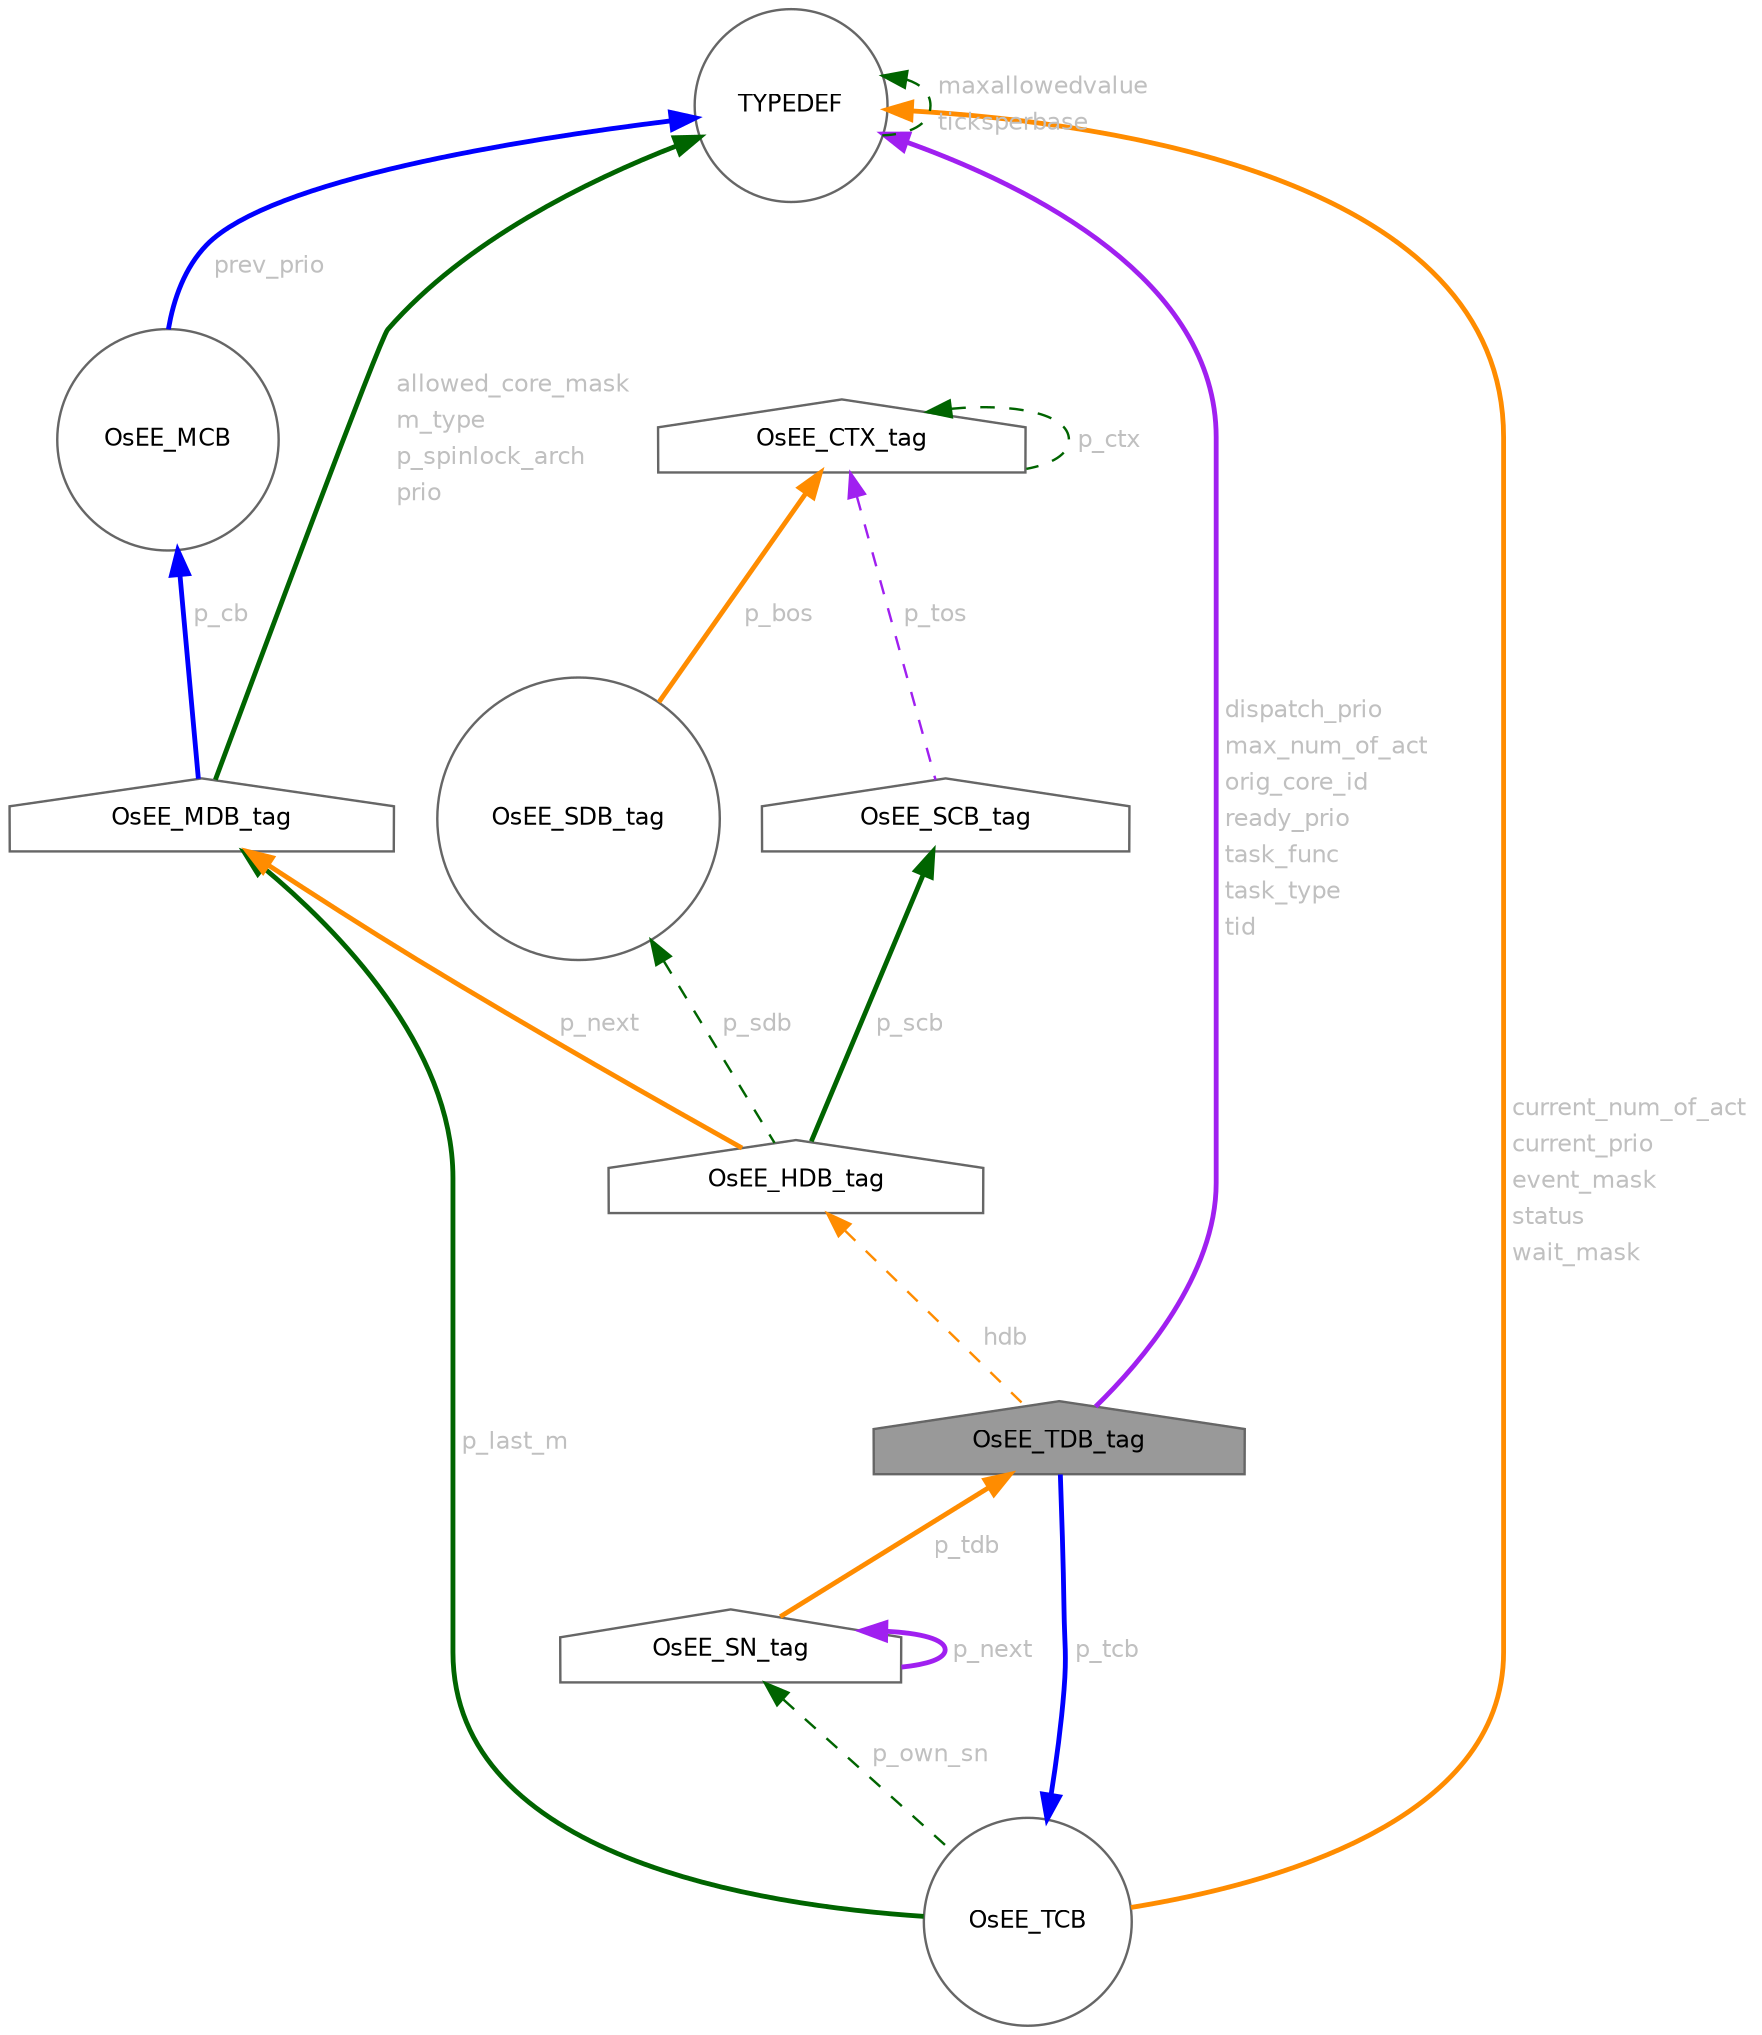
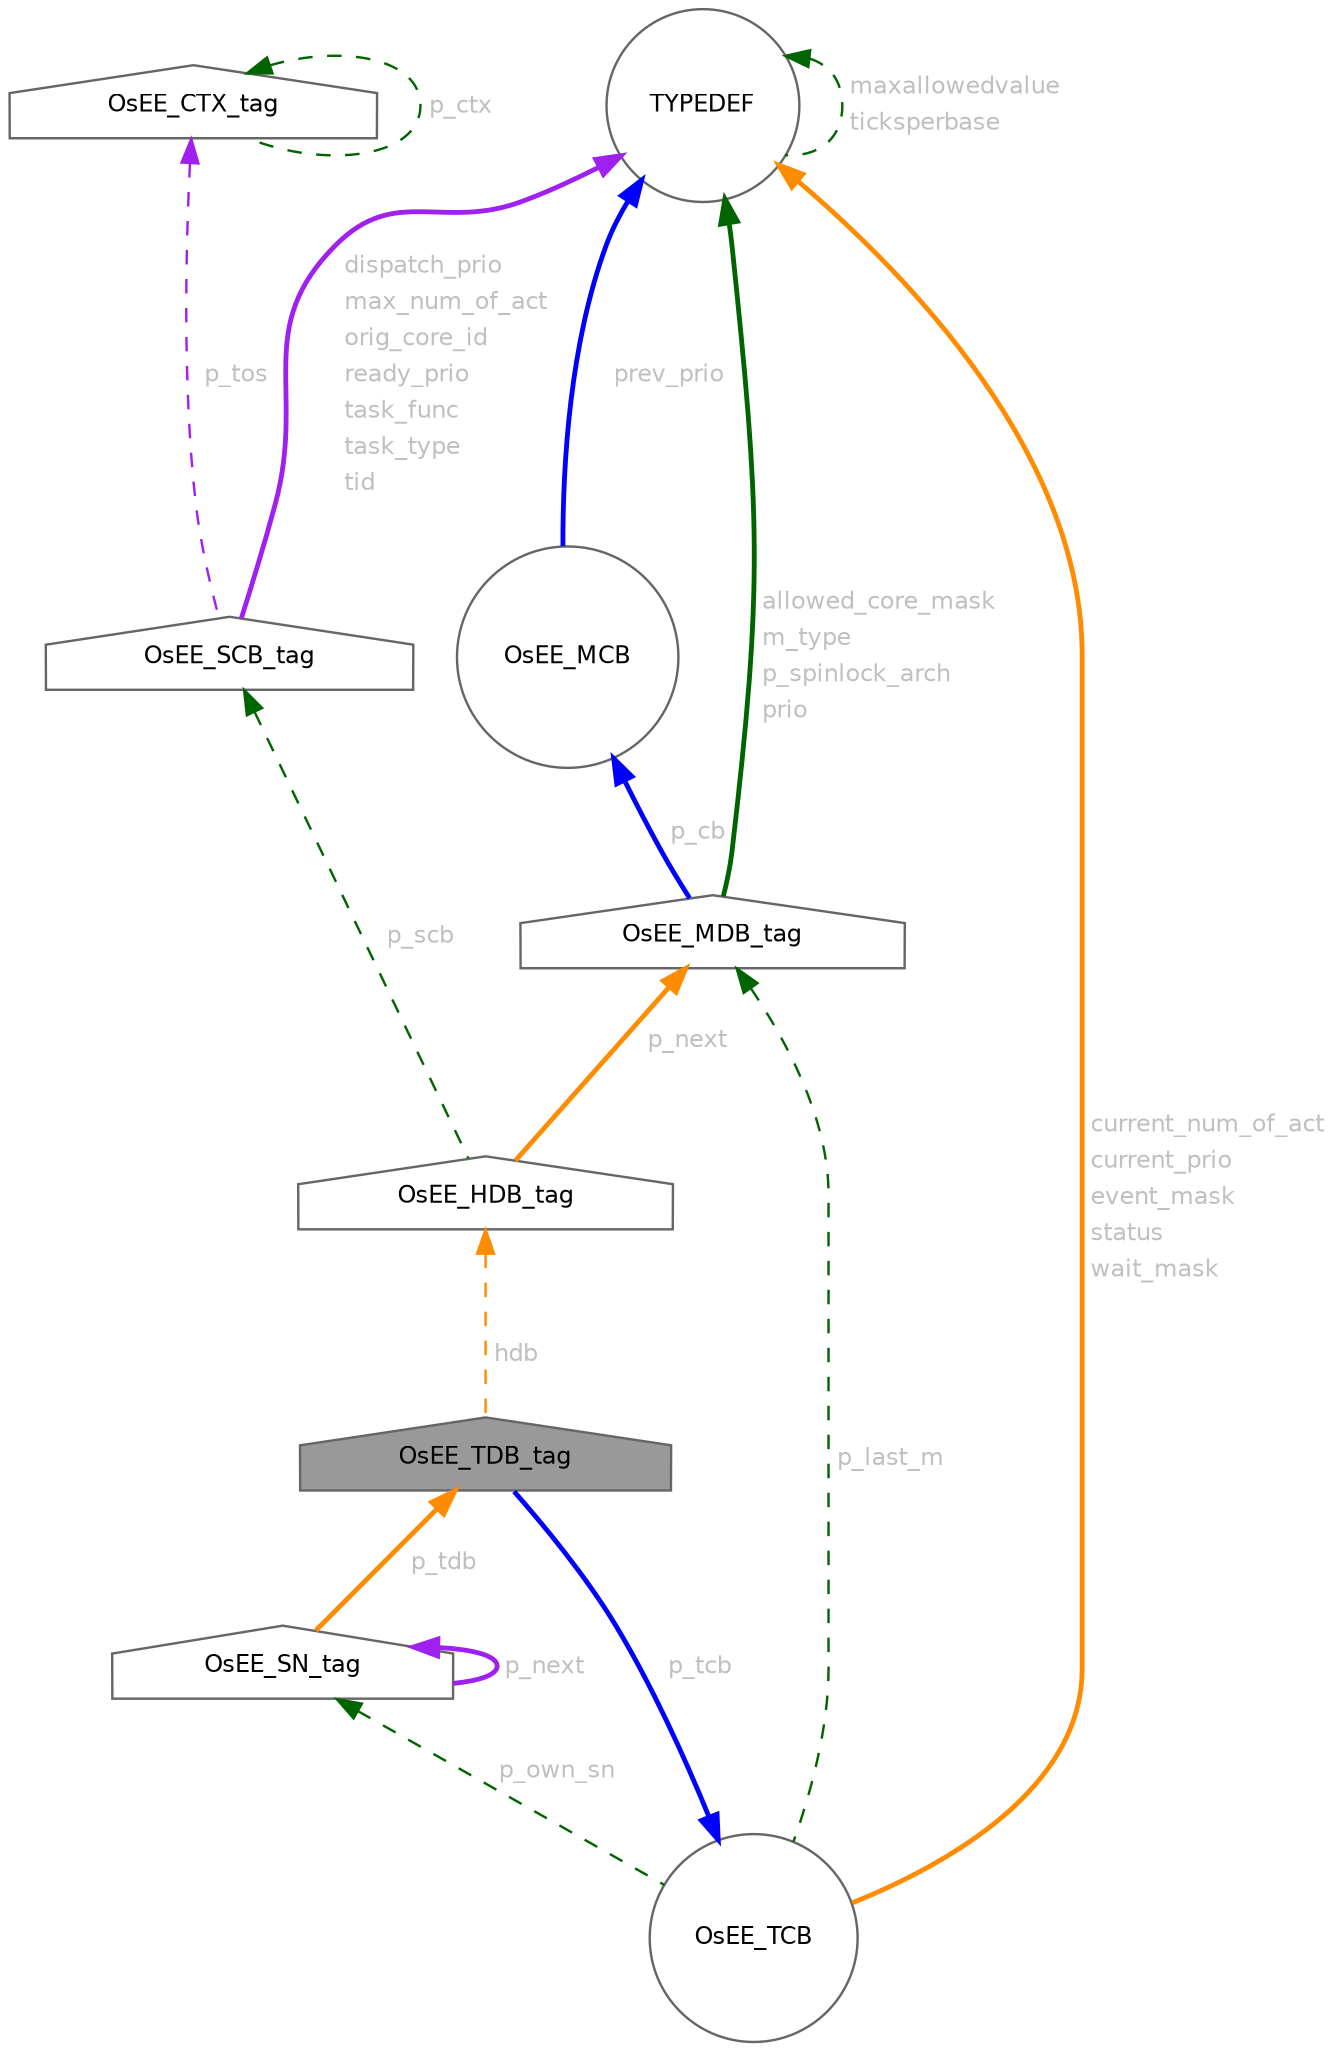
  digraph {
    node [color=gray40 fillcolor=white fontname=Helvetica fontsize=10 shape=house style=filled]
    edge [color=darkgreen dir=back fontcolor=grey fontname=Helvetica fontsize=10 labelfontname=Helvetica labelfontsize=10 style=bold]
    n1 [fillcolor=grey60 fontcolor=black height=0.2 label=OsEE_TDB_tag width=0.4]
    n2 [height=0.2 label=OsEE_SN_tag width=0.4]
    n3 [height=0.2 label=OsEE_MCB shape=circle width=0.4]
    n4 [height=0.2 label=OsEE_MDB_tag width=0.4]
    n5 [height=0.2 label=OsEE_TCB shape=circle width=0.4]
    n6 [height=0.2 label=OsEE_HDB_tag width=0.4]
-   n7 [height=0.2 label=OsEE_SDB_tag shape=circle width=0.4]
    n8 [height=0.2 label=OsEE_CTX_tag width=0.4]
    n9 [height=0.2 label=OsEE_SCB_tag width=0.4]
    n10 [height=0.2 label=TYPEDEF shape=circle width=0.4]
    n1 -> n2 [color=darkorange label=<<TABLE CELLBORDER="0" BORDER="0"><TR><TD VALIGN="top" ALIGN="LEFT" CELLPADDING="1" CELLSPACING="0">p_tdb</TD></TR> </TABLE>>]
    n2 -> n2 [color=purple label=<<TABLE CELLBORDER="0" BORDER="0"><TR><TD VALIGN="top" ALIGN="LEFT" CELLPADDING="1" CELLSPACING="0">p_next</TD></TR> </TABLE>>]
    n2 -> n5 [label=<<TABLE CELLBORDER="0" BORDER="0"><TR><TD VALIGN="top" ALIGN="LEFT" CELLPADDING="1" CELLSPACING="0">p_own_sn</TD></TR> </TABLE>> style=dashed]
    n3 -> n4 [color=blue label=<<TABLE CELLBORDER="0" BORDER="0"><TR><TD VALIGN="top" ALIGN="LEFT" CELLPADDING="1" CELLSPACING="0">p_cb</TD></TR> </TABLE>>]
-   n4 -> n5 [label=<<TABLE CELLBORDER="0" BORDER="0"><TR><TD VALIGN="top" ALIGN="LEFT" CELLPADDING="1" CELLSPACING="0">p_last_m</TD></TR> </TABLE>>]
+   n4 -> n5 [label=<<TABLE CELLBORDER="0" BORDER="0"><TR><TD VALIGN="top" ALIGN="LEFT" CELLPADDING="1" CELLSPACING="0">p_last_m</TD></TR> </TABLE>> style=dashed]
    n4 -> n6 [color=darkorange label=<<TABLE CELLBORDER="0" BORDER="0"><TR><TD VALIGN="top" ALIGN="LEFT" CELLPADDING="1" CELLSPACING="0">p_next</TD></TR> </TABLE>>]
    n5 -> n1 [color=blue label=<<TABLE CELLBORDER="0" BORDER="0"><TR><TD VALIGN="top" ALIGN="LEFT" CELLPADDING="1" CELLSPACING="0">p_tcb</TD></TR> </TABLE>>]
    n6 -> n1 [color=darkorange label=<<TABLE CELLBORDER="0" BORDER="0"><TR><TD VALIGN="top" ALIGN="LEFT" CELLPADDING="1" CELLSPACING="0">hdb</TD></TR> </TABLE>> style=dashed]
-   n7 -> n6 [label=<<TABLE CELLBORDER="0" BORDER="0"><TR><TD VALIGN="top" ALIGN="LEFT" CELLPADDING="1" CELLSPACING="0">p_sdb</TD></TR> </TABLE>> style=dashed]
-   n8 -> n7 [color=darkorange label=<<TABLE CELLBORDER="0" BORDER="0"><TR><TD VALIGN="top" ALIGN="LEFT" CELLPADDING="1" CELLSPACING="0">p_bos</TD></TR> </TABLE>>]
    n8 -> n8 [label=<<TABLE CELLBORDER="0" BORDER="0"><TR><TD VALIGN="top" ALIGN="LEFT" CELLPADDING="1" CELLSPACING="0">p_ctx</TD></TR> </TABLE>> style=dashed]
    n8 -> n9 [color=purple label=<<TABLE CELLBORDER="0" BORDER="0"><TR><TD VALIGN="top" ALIGN="LEFT" CELLPADDING="1" CELLSPACING="0">p_tos</TD></TR> </TABLE>> style=dashed]
-   n9 -> n6 [label=<<TABLE CELLBORDER="0" BORDER="0"><TR><TD VALIGN="top" ALIGN="LEFT" CELLPADDING="1" CELLSPACING="0">p_scb</TD></TR> </TABLE>>]
-   n10 -> n1 [color=purple label=<<TABLE CELLBORDER="0" BORDER="0"><TR><TD VALIGN="top" ALIGN="LEFT" CELLPADDING="1" CELLSPACING="0">dispatch_prio</TD></TR> <TR><TD VALIGN="top" ALIGN="LEFT" CELLPADDING="1" CELLSPACING="0">max_num_of_act</TD></TR> <TR><TD VALIGN="top" ALIGN="LEFT" CELLPADDING="1" CELLSPACING="0">orig_core_id</TD></TR> <TR><TD VALIGN="top" ALIGN="LEFT" CELLPADDING="1" CELLSPACING="0">ready_prio</TD></TR> <TR><TD VALIGN="top" ALIGN="LEFT" CELLPADDING="1" CELLSPACING="0">task_func</TD></TR> <TR><TD VALIGN="top" ALIGN="LEFT" CELLPADDING="1" CELLSPACING="0">task_type</TD></TR> <TR><TD VALIGN="top" ALIGN="LEFT" CELLPADDING="1" CELLSPACING="0">tid</TD></TR> </TABLE>>]
+   n9 -> n6 [label=<<TABLE CELLBORDER="0" BORDER="0"><TR><TD VALIGN="top" ALIGN="LEFT" CELLPADDING="1" CELLSPACING="0">p_scb</TD></TR> </TABLE>> style=dashed]
+   n10 -> n9 [color=purple label=<<TABLE CELLBORDER="0" BORDER="0"><TR><TD VALIGN="top" ALIGN="LEFT" CELLPADDING="1" CELLSPACING="0">dispatch_prio</TD></TR> <TR><TD VALIGN="top" ALIGN="LEFT" CELLPADDING="1" CELLSPACING="0">max_num_of_act</TD></TR> <TR><TD VALIGN="top" ALIGN="LEFT" CELLPADDING="1" CELLSPACING="0">orig_core_id</TD></TR> <TR><TD VALIGN="top" ALIGN="LEFT" CELLPADDING="1" CELLSPACING="0">ready_prio</TD></TR> <TR><TD VALIGN="top" ALIGN="LEFT" CELLPADDING="1" CELLSPACING="0">task_func</TD></TR> <TR><TD VALIGN="top" ALIGN="LEFT" CELLPADDING="1" CELLSPACING="0">task_type</TD></TR> <TR><TD VALIGN="top" ALIGN="LEFT" CELLPADDING="1" CELLSPACING="0">tid</TD></TR> </TABLE>>]
    n10 -> n3 [color=blue label=<<TABLE CELLBORDER="0" BORDER="0"><TR><TD VALIGN="top" ALIGN="LEFT" CELLPADDING="1" CELLSPACING="0">prev_prio</TD></TR> </TABLE>>]
    n10 -> n4 [label=<<TABLE CELLBORDER="0" BORDER="0"><TR><TD VALIGN="top" ALIGN="LEFT" CELLPADDING="1" CELLSPACING="0">allowed_core_mask</TD></TR> <TR><TD VALIGN="top" ALIGN="LEFT" CELLPADDING="1" CELLSPACING="0">m_type</TD></TR> <TR><TD VALIGN="top" ALIGN="LEFT" CELLPADDING="1" CELLSPACING="0">p_spinlock_arch</TD></TR> <TR><TD VALIGN="top" ALIGN="LEFT" CELLPADDING="1" CELLSPACING="0">prio</TD></TR> </TABLE>>]
    n10 -> n5 [color=darkorange label=<<TABLE CELLBORDER="0" BORDER="0"><TR><TD VALIGN="top" ALIGN="LEFT" CELLPADDING="1" CELLSPACING="0">current_num_of_act</TD></TR> <TR><TD VALIGN="top" ALIGN="LEFT" CELLPADDING="1" CELLSPACING="0">current_prio</TD></TR> <TR><TD VALIGN="top" ALIGN="LEFT" CELLPADDING="1" CELLSPACING="0">event_mask</TD></TR> <TR><TD VALIGN="top" ALIGN="LEFT" CELLPADDING="1" CELLSPACING="0">status</TD></TR> <TR><TD VALIGN="top" ALIGN="LEFT" CELLPADDING="1" CELLSPACING="0">wait_mask</TD></TR> </TABLE>>]
    n10 -> n10 [label=<<TABLE CELLBORDER="0" BORDER="0"><TR><TD VALIGN="top" ALIGN="LEFT" CELLPADDING="1" CELLSPACING="0">maxallowedvalue</TD></TR> <TR><TD VALIGN="top" ALIGN="LEFT" CELLPADDING="1" CELLSPACING="0">ticksperbase</TD></TR> </TABLE>> style=dashed]
  }
